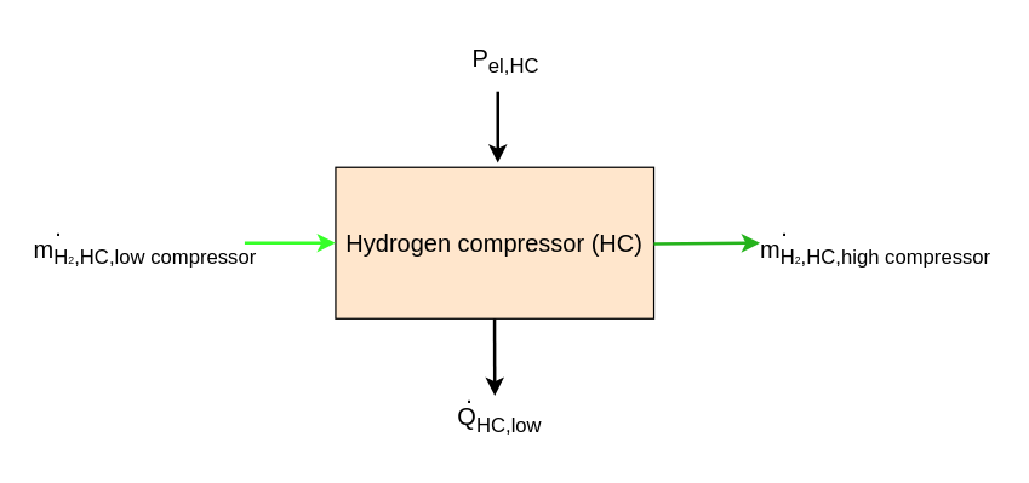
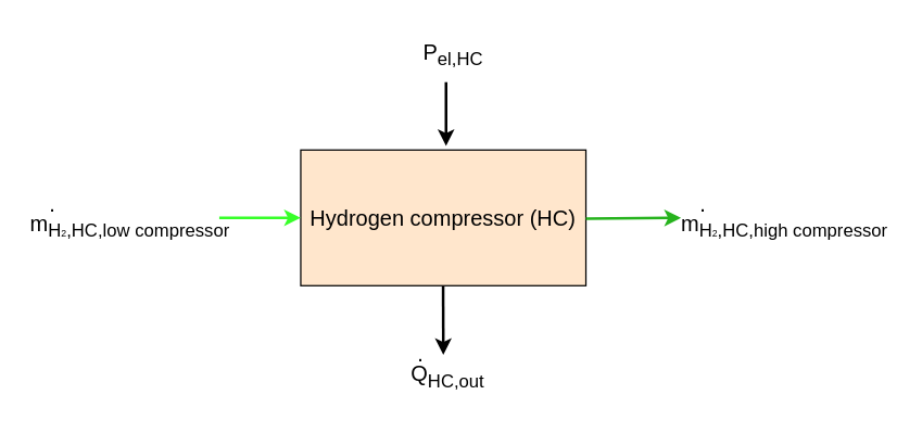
  <mxCell id="0" />
  <mxCell id="1" parent="0" />
  <mxCell id="2" value="" style="endArrow=classic;html=1;rounded=0;fontSize=16;strokeWidth=2;" parent="1" edge="1"><mxGeometry width="50" height="50" relative="1" as="geometry"><mxPoint x="325.83" y="210" as="sourcePoint" /><mxPoint x="326" y="261" as="targetPoint" /></mxGeometry></mxCell>
- <mxCell id="3" value="Q&lt;sub&gt;HC,low&lt;/sub&gt;" style="text;html=1;align=center;verticalAlign=middle;resizable=0;points=[];autosize=1;strokeColor=none;fillColor=none;fontSize=16;" parent="1" vertex="1"><mxGeometry x="289" y="257" width="80" height="40" as="geometry" /></mxCell>
+ <mxCell id="3" value="Q&lt;sub&gt;HC,out&lt;/sub&gt;" style="text;html=1;align=center;verticalAlign=middle;resizable=0;points=[];autosize=1;strokeColor=none;fillColor=none;fontSize=16;" parent="1" vertex="1"><mxGeometry x="289" y="257" width="80" height="40" as="geometry" /></mxCell>
  <mxCell id="4" value="." style="text;html=1;align=center;verticalAlign=middle;resizable=0;points=[];autosize=1;strokeColor=none;fillColor=none;fontSize=16;" parent="1" vertex="1"><mxGeometry x="294" y="245" width="30" height="30" as="geometry" /></mxCell>
  <mxCell id="5" value="&lt;font style=&quot;font-size: 16px;&quot;&gt;Hydrogen compressor (HC)&lt;/font&gt;" style="rounded=0;whiteSpace=wrap;html=1;fillColor=#ffe6cc;" parent="1" vertex="1"><mxGeometry x="221" y="110" width="210" height="100" as="geometry" /></mxCell>
  <mxCell id="6" value="" style="endArrow=classic;html=1;rounded=0;fontSize=16;strokeWidth=2;" parent="1" edge="1"><mxGeometry width="50" height="50" relative="1" as="geometry"><mxPoint x="328" y="60" as="sourcePoint" /><mxPoint x="328" y="107" as="targetPoint" /></mxGeometry></mxCell>
  <mxCell id="7" value="P&lt;sub&gt;el,HC&lt;/sub&gt;" style="text;html=1;align=center;verticalAlign=middle;resizable=0;points=[];autosize=1;strokeColor=none;fillColor=none;fontSize=16;" parent="1" vertex="1"><mxGeometry x="298" y="20" width="70" height="40" as="geometry" /></mxCell>
  <mxCell id="8" value="" style="endArrow=classic;html=1;rounded=0;fontSize=16;strokeWidth=2;strokeColor=#37FF29;" edge="1" parent="1"><mxGeometry width="50" height="50" relative="1" as="geometry"><mxPoint x="161" y="160" as="sourcePoint" /><mxPoint x="221" y="160" as="targetPoint" /></mxGeometry></mxCell>
  <mxCell id="9" value="m&lt;sub&gt;H&lt;font style=&quot;font-size: 7px;&quot;&gt;2&lt;/font&gt;&lt;font style=&quot;font-size: 13.333px;&quot;&gt;,HC,low compressor&lt;/font&gt;&lt;/sub&gt;" style="text;html=1;align=center;verticalAlign=middle;resizable=0;points=[];autosize=1;strokeColor=none;fillColor=none;fontSize=16;" vertex="1" parent="1"><mxGeometry x="20" y="145.5" width="150" height="40" as="geometry" /></mxCell>
  <mxCell id="10" value="." style="text;html=1;align=center;verticalAlign=middle;resizable=0;points=[];autosize=1;strokeColor=none;fillColor=none;fontSize=16;" vertex="1" parent="1"><mxGeometry x="23" y="134.5" width="30" height="30" as="geometry" /></mxCell>
  <mxCell id="11" value="" style="endArrow=classic;html=1;rounded=0;fontSize=16;strokeWidth=2;strokeColor=#26B31D;" edge="1" parent="1"><mxGeometry width="50" height="50" relative="1" as="geometry"><mxPoint x="431" y="160.5" as="sourcePoint" /><mxPoint x="501" y="160" as="targetPoint" /></mxGeometry></mxCell>
  <mxCell id="12" value="m&lt;sub&gt;H&lt;font style=&quot;font-size: 7px;&quot;&gt;2&lt;/font&gt;&lt;font style=&quot;font-size: 13.333px;&quot;&gt;,HC,high compressor&lt;/font&gt;&lt;/sub&gt;" style="text;html=1;align=center;verticalAlign=middle;resizable=0;points=[];autosize=1;strokeColor=none;fillColor=none;fontSize=16;" vertex="1" parent="1"><mxGeometry x="497" y="145.5" width="160" height="40" as="geometry" /></mxCell>
  <mxCell id="13" value="." style="text;html=1;align=center;verticalAlign=middle;resizable=0;points=[];autosize=1;strokeColor=none;fillColor=none;fontSize=16;" vertex="1" parent="1"><mxGeometry x="502" y="134.5" width="30" height="30" as="geometry" /></mxCell>
